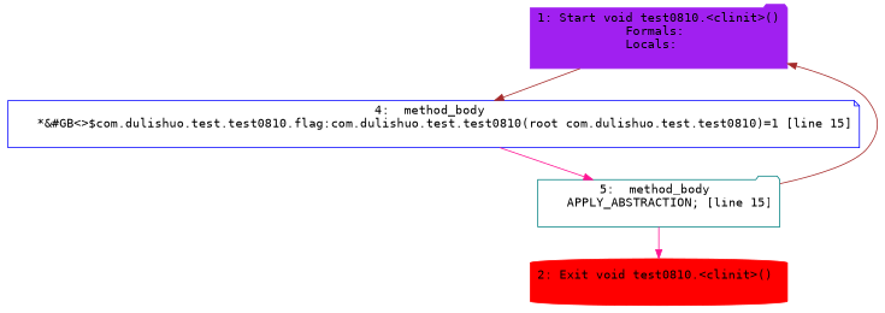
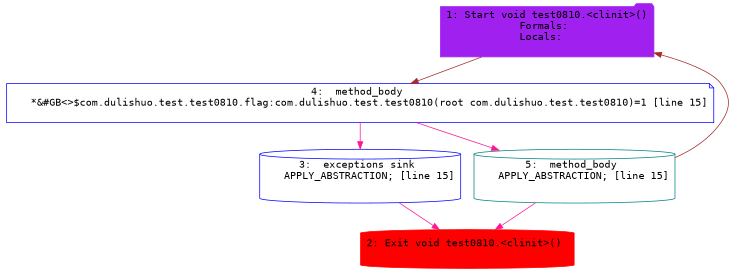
  digraph {
    fontname="DejaVu Sans Mono"
    node [color=blue fontname="DejaVu Sans Mono" shape=folder]
    edge [color=deeppink fontname="DejaVu Sans Mono"]
    n1 [color=purple label="1: Start void test0810.<clinit>()\nFormals: \nLocals:  \n  " style=filled]
    n2 [label="4:  method_body \n   *&#GB<>$com.dulishuo.test.test0810.flag:com.dulishuo.test.test0810(root com.dulishuo.test.test0810)=1 [line 15]\n " shape=note]
-   n4 [color=teal label="5:  method_body \n   APPLY_ABSTRACTION; [line 15]\n "]
+   n3 [label="3:  exceptions sink \n   APPLY_ABSTRACTION; [line 15]\n " shape=cylinder]
+   n4 [color=teal label="5:  method_body \n   APPLY_ABSTRACTION; [line 15]\n " shape=cylinder]
    n5 [color=red label="2: Exit void test0810.<clinit>() \n  " shape=cylinder style=filled]
    n1 -> n2 [color=brown]
+   n2 -> n3
    n2 -> n4
+   n3 -> n5
    n4 -> n1 [color=brown]
    n4 -> n5
  }
